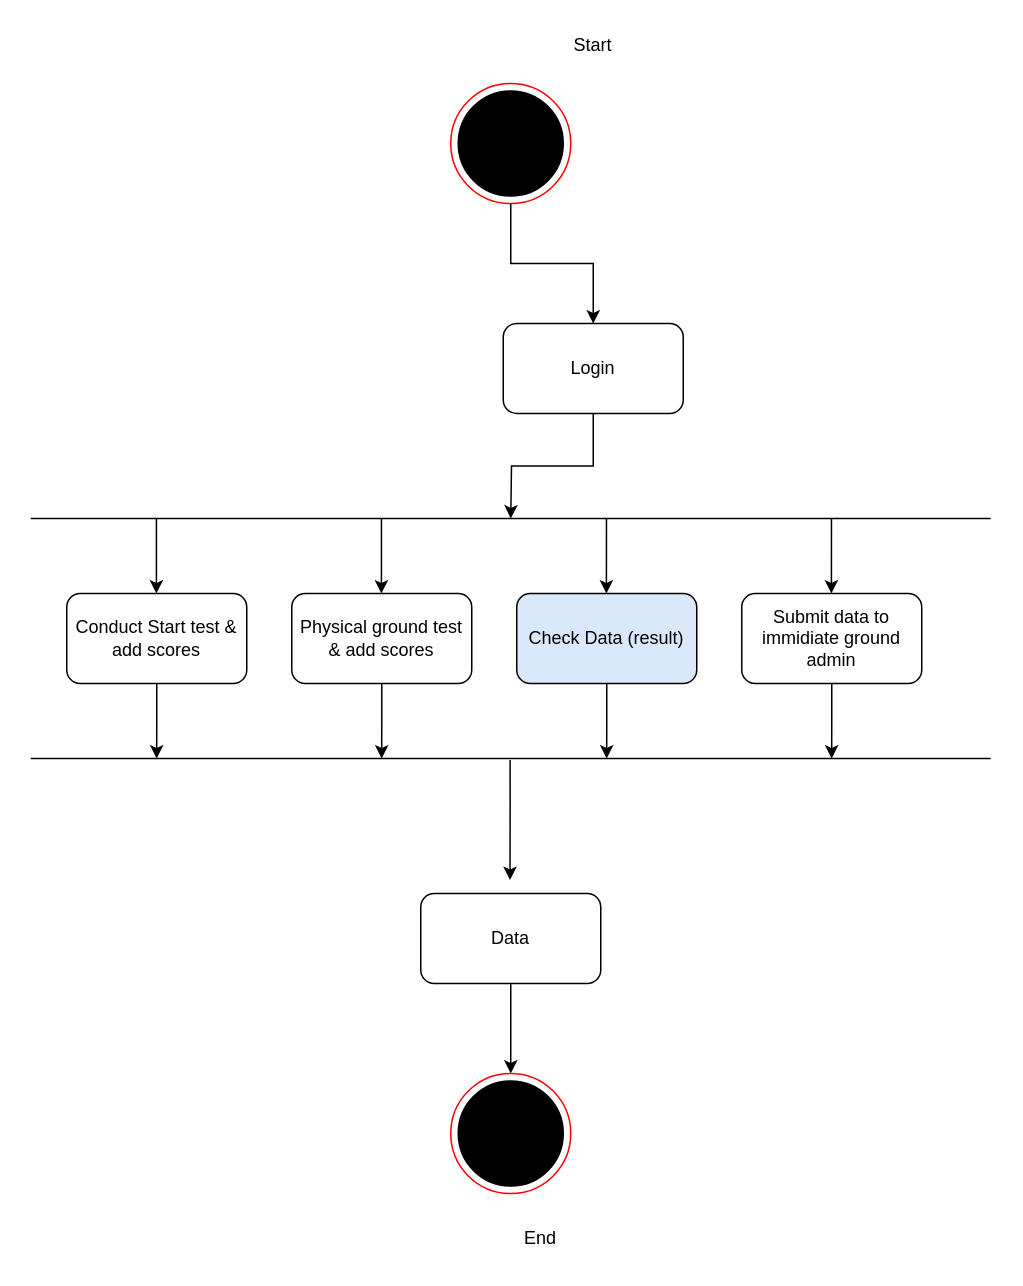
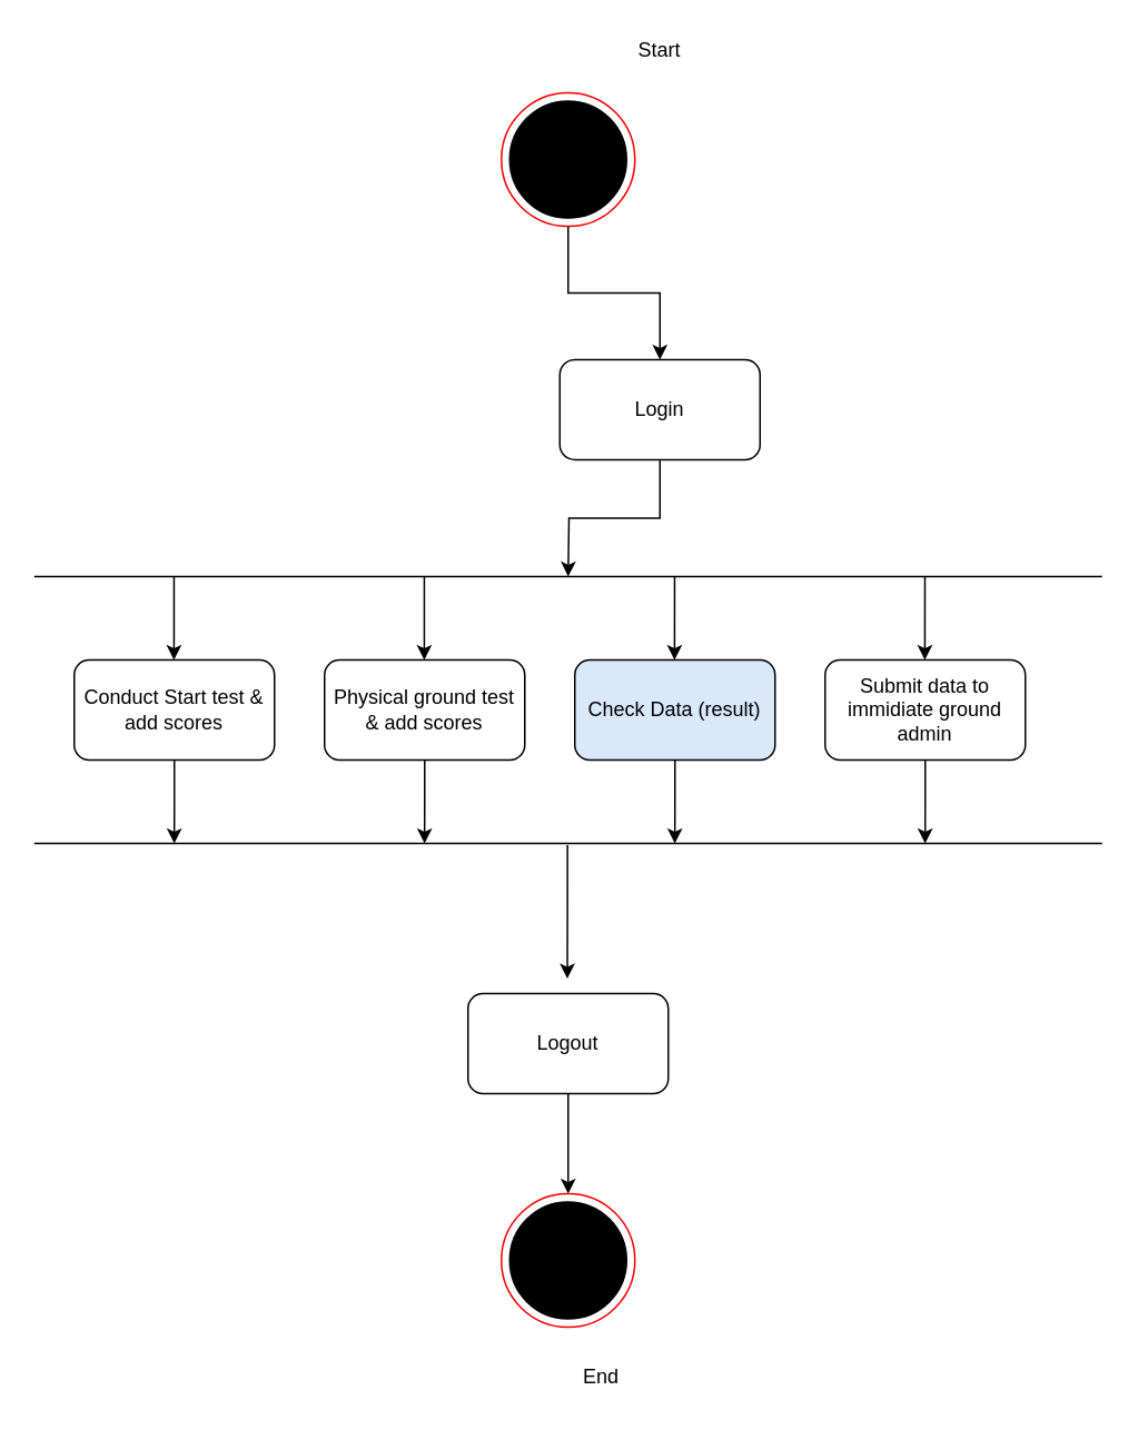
  <mxCell id="0" />
  <mxCell id="1" parent="0" />
  <mxCell id="2" value="" style="group" parent="1" vertex="1" connectable="0"><mxGeometry x="300" y="55" width="80" height="80" as="geometry" /></mxCell>
  <mxCell id="3" value="" style="ellipse;whiteSpace=wrap;html=1;aspect=fixed;strokeColor=#FF0000;" parent="2" vertex="1"><mxGeometry width="80" height="80" as="geometry" /></mxCell>
  <mxCell id="4" value="" style="ellipse;whiteSpace=wrap;html=1;aspect=fixed;fillColor=#000000;" parent="2" vertex="1"><mxGeometry x="5" y="5" width="70" height="70" as="geometry" /></mxCell>
  <mxCell id="5" value="Start" style="text;html=1;strokeColor=none;fillColor=none;align=center;verticalAlign=middle;whiteSpace=wrap;rounded=0;" parent="1" vertex="1"><mxGeometry x="375" y="20" width="40" height="20" as="geometry" /></mxCell>
  <mxCell id="6" style="edgeStyle=orthogonalEdgeStyle;rounded=0;orthogonalLoop=1;jettySize=auto;html=1;exitX=0.5;exitY=1;exitDx=0;exitDy=0;" edge="1" parent="1" source="7"><mxGeometry relative="1" as="geometry"><mxPoint x="340" y="345" as="targetPoint" /></mxGeometry></mxCell>
  <mxCell id="7" value="Login" style="rounded=1;whiteSpace=wrap;html=1;" parent="1" vertex="1"><mxGeometry x="335" y="215" width="120" height="60" as="geometry" /></mxCell>
  <mxCell id="8" value="" style="endArrow=none;html=1;" parent="1" edge="1"><mxGeometry width="50" height="50" relative="1" as="geometry"><mxPoint y="345" as="sourcePoint" x="20" /><mxPoint x="660" y="345" as="targetPoint" /><Array as="points"><mxPoint x="340" y="345" /></Array></mxGeometry></mxCell>
  <mxCell id="9" style="edgeStyle=orthogonalEdgeStyle;rounded=0;orthogonalLoop=1;jettySize=auto;html=1;exitX=0.5;exitY=1;exitDx=0;exitDy=0;" parent="1" source="10" edge="1"><mxGeometry relative="1" as="geometry"><mxPoint x="103.952" y="505" as="targetPoint" /></mxGeometry></mxCell>
  <mxCell id="10" value="Conduct Start test &amp;amp; add scores" style="rounded=1;whiteSpace=wrap;html=1;" parent="1" vertex="1"><mxGeometry x="44" y="395" width="120" height="60" as="geometry" /></mxCell>
  <mxCell id="11" style="edgeStyle=orthogonalEdgeStyle;rounded=0;orthogonalLoop=1;jettySize=auto;html=1;exitX=0.5;exitY=1;exitDx=0;exitDy=0;" parent="1" source="12" edge="1"><mxGeometry relative="1" as="geometry"><mxPoint x="253.952" y="505" as="targetPoint" /></mxGeometry></mxCell>
  <mxCell id="12" value="Physical ground test &amp;amp; add scores" style="rounded=1;whiteSpace=wrap;html=1;" parent="1" vertex="1"><mxGeometry x="194" y="395" width="120" height="60" as="geometry" /></mxCell>
  <mxCell id="13" style="edgeStyle=orthogonalEdgeStyle;rounded=0;orthogonalLoop=1;jettySize=auto;html=1;exitX=0.5;exitY=1;exitDx=0;exitDy=0;" parent="1" source="14" edge="1"><mxGeometry relative="1" as="geometry"><mxPoint x="403.952" y="505" as="targetPoint" /></mxGeometry></mxCell>
  <mxCell id="14" value="Check Data (result)" style="rounded=1;whiteSpace=wrap;html=1;fillColor=#dae8fc;" parent="1" vertex="1"><mxGeometry x="344" y="395" width="120" height="60" as="geometry" /></mxCell>
  <mxCell id="15" style="edgeStyle=orthogonalEdgeStyle;rounded=0;orthogonalLoop=1;jettySize=auto;html=1;exitX=0.5;exitY=1;exitDx=0;exitDy=0;" parent="1" source="16" edge="1"><mxGeometry relative="1" as="geometry"><mxPoint x="553.952" y="505" as="targetPoint" /></mxGeometry></mxCell>
  <mxCell id="16" value="Submit data to immidiate ground admin" style="rounded=1;whiteSpace=wrap;html=1;" parent="1" vertex="1"><mxGeometry x="494" y="395" width="120" height="60" as="geometry" /></mxCell>
  <mxCell id="17" value="" style="endArrow=none;html=1;" parent="1" edge="1"><mxGeometry width="50" height="50" relative="1" as="geometry"><mxPoint y="505" as="sourcePoint" x="20" /><mxPoint x="660" y="505" as="targetPoint" /></mxGeometry></mxCell>
  <mxCell id="18" style="edgeStyle=orthogonalEdgeStyle;rounded=0;orthogonalLoop=1;jettySize=auto;html=1;exitX=0.5;exitY=1;exitDx=0;exitDy=0;" parent="1" edge="1"><mxGeometry relative="1" as="geometry"><mxPoint x="103.762" y="395" as="targetPoint" /><mxPoint x="103.81" y="345" as="sourcePoint" /></mxGeometry></mxCell>
  <mxCell id="19" style="edgeStyle=orthogonalEdgeStyle;rounded=0;orthogonalLoop=1;jettySize=auto;html=1;exitX=0.5;exitY=1;exitDx=0;exitDy=0;" parent="1" edge="1"><mxGeometry relative="1" as="geometry"><mxPoint x="253.762" y="395" as="targetPoint" /><mxPoint x="253.81" y="345" as="sourcePoint" /></mxGeometry></mxCell>
  <mxCell id="20" style="edgeStyle=orthogonalEdgeStyle;rounded=0;orthogonalLoop=1;jettySize=auto;html=1;exitX=0.5;exitY=1;exitDx=0;exitDy=0;" parent="1" edge="1"><mxGeometry relative="1" as="geometry"><mxPoint x="403.762" y="395" as="targetPoint" /><mxPoint x="403.81" y="345" as="sourcePoint" /><Array as="points"><mxPoint x="403.76" y="355" /><mxPoint x="403.76" y="355" /></Array></mxGeometry></mxCell>
  <mxCell id="21" style="edgeStyle=orthogonalEdgeStyle;rounded=0;orthogonalLoop=1;jettySize=auto;html=1;exitX=0.5;exitY=1;exitDx=0;exitDy=0;" parent="1" edge="1"><mxGeometry relative="1" as="geometry"><mxPoint x="553.762" y="395" as="targetPoint" /><mxPoint x="553.81" y="345" as="sourcePoint" /><Array as="points"><mxPoint x="553.76" y="365" /><mxPoint x="553.76" y="365" /></Array></mxGeometry></mxCell>
  <mxCell id="22" style="edgeStyle=orthogonalEdgeStyle;rounded=0;orthogonalLoop=1;jettySize=auto;html=1;" parent="1" edge="1"><mxGeometry relative="1" as="geometry"><mxPoint x="339.502" y="586" as="targetPoint" /><mxPoint x="339.57" y="506" as="sourcePoint" /><Array as="points"><mxPoint x="339.57" y="536" /><mxPoint x="339.57" y="536" /></Array></mxGeometry></mxCell>
  <mxCell id="23" style="edgeStyle=orthogonalEdgeStyle;rounded=0;orthogonalLoop=1;jettySize=auto;html=1;exitX=0.5;exitY=1;exitDx=0;exitDy=0;entryX=0.5;entryY=0;entryDx=0;entryDy=0;" parent="1" source="24" target="26" edge="1"><mxGeometry relative="1" as="geometry" /></mxCell>
- <mxCell id="24" value="Data" style="rounded=1;whiteSpace=wrap;html=1;" parent="1" vertex="1"><mxGeometry x="280" y="595" width="120" height="60" as="geometry" /></mxCell>
+ <mxCell id="24" value="Logout" style="rounded=1;whiteSpace=wrap;html=1;" parent="1" vertex="1"><mxGeometry x="280" y="595" width="120" height="60" as="geometry" /></mxCell>
  <mxCell id="25" value="" style="group" parent="1" vertex="1" connectable="0"><mxGeometry x="300" y="715" width="80" height="80" as="geometry" /></mxCell>
  <mxCell id="26" value="" style="ellipse;whiteSpace=wrap;html=1;aspect=fixed;strokeColor=#FF0000;" parent="25" vertex="1"><mxGeometry width="80" height="80" as="geometry" /></mxCell>
  <mxCell id="27" value="" style="ellipse;whiteSpace=wrap;html=1;aspect=fixed;fillColor=#000000;" parent="25" vertex="1"><mxGeometry x="5" y="5" width="70" height="70" as="geometry" /></mxCell>
  <mxCell id="28" value="End" style="text;html=1;strokeColor=none;fillColor=none;align=center;verticalAlign=middle;whiteSpace=wrap;rounded=0;" parent="1" vertex="1"><mxGeometry x="340" y="815" width="40" height="20" as="geometry" /></mxCell>
  <mxCell id="29" style="edgeStyle=orthogonalEdgeStyle;rounded=0;orthogonalLoop=1;jettySize=auto;html=1;exitX=0.5;exitY=1;exitDx=0;exitDy=0;entryX=0.5;entryY=0;entryDx=0;entryDy=0;" edge="1" parent="1" source="3" target="7"><mxGeometry relative="1" as="geometry" /></mxCell>
